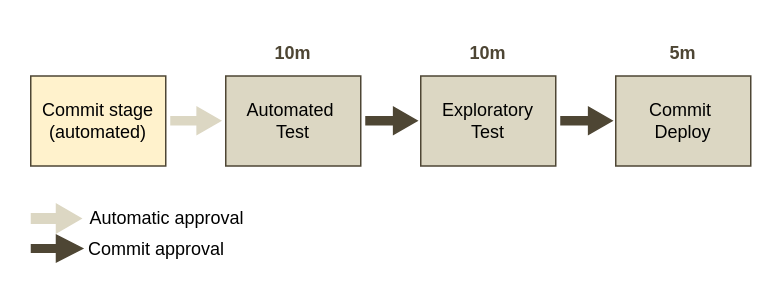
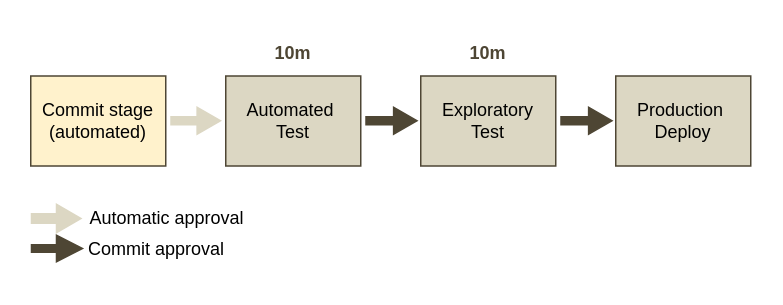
  <mxCell id="0" />
  <mxCell id="1" parent="0" />
  <mxCell id="2" value="Commit stage&lt;div&gt;(automated)&lt;/div&gt;" style="rounded=0;whiteSpace=wrap;html=1;strokeColor=#4E4634;fillColor=#fff2cc;" vertex="1" parent="1"><mxGeometry x="20" y="50" width="90" height="60" as="geometry" /></mxCell>
  <mxCell id="3" value="Automated&amp;nbsp;&lt;div&gt;Test&lt;/div&gt;" style="rounded=0;whiteSpace=wrap;html=1;strokeColor=#4E4634;fillColor=#DCD7C3;" vertex="1" parent="1"><mxGeometry x="150" y="50" width="90" height="60" as="geometry" /></mxCell>
  <mxCell id="4" value="Exploratory&lt;div&gt;Test&lt;/div&gt;" style="rounded=0;whiteSpace=wrap;html=1;strokeColor=#4E4634;fillColor=#DCD7C3;" vertex="1" parent="1"><mxGeometry x="280" y="50" width="90" height="60" as="geometry" /></mxCell>
- <mxCell id="5" value="Commit&amp;nbsp;&lt;div&gt;Deploy&lt;/div&gt;" style="rounded=0;whiteSpace=wrap;html=1;strokeColor=#4E4634;fillColor=#DCD7C3;" vertex="1" parent="1"><mxGeometry x="410" y="50" width="90" height="60" as="geometry" /></mxCell>
+ <mxCell id="5" value="Production&amp;nbsp;&lt;div&gt;Deploy&lt;/div&gt;" style="rounded=0;whiteSpace=wrap;html=1;strokeColor=#4E4634;fillColor=#DCD7C3;" vertex="1" parent="1"><mxGeometry x="410" y="50" width="90" height="60" as="geometry" /></mxCell>
  <mxCell id="6" value="" style="shape=flexArrow;endArrow=classic;html=1;rounded=0;strokeColor=#DCD7C3;startWidth=11.538;endWidth=11.538;startSize=6.665;endSize=4.864;fillColor=#DCD7C3;width=5.357;exitX=1.029;exitY=0.519;exitDx=0;exitDy=0;exitPerimeter=0;entryX=-0.028;entryY=0.511;entryDx=0;entryDy=0;entryPerimeter=0;" edge="1" parent="1"><mxGeometry width="50" height="50" relative="1" as="geometry"><mxPoint x="113" y="79.84" as="sourcePoint" /><mxPoint x="147" y="79.84" as="targetPoint" /></mxGeometry></mxCell>
  <mxCell id="7" value="" style="shape=flexArrow;endArrow=classic;html=1;rounded=0;strokeColor=#4E4634;startWidth=11.538;endWidth=11.538;startSize=6.665;endSize=4.864;fillColor=#4E4634;width=5.357;exitX=1.025;exitY=0.509;exitDx=0;exitDy=0;exitPerimeter=0;entryX=-0.029;entryY=0.513;entryDx=0;entryDy=0;entryPerimeter=0;" edge="1" parent="1"><mxGeometry width="50" height="50" relative="1" as="geometry"><mxPoint x="243" y="79.79" as="sourcePoint" /><mxPoint x="278" y="79.79" as="targetPoint" /></mxGeometry></mxCell>
  <mxCell id="8" value="" style="shape=flexArrow;endArrow=classic;html=1;rounded=0;strokeColor=#4E4634;startWidth=11.538;endWidth=11.538;startSize=6.665;endSize=4.864;fillColor=#4E4634;width=5.357;exitX=1.025;exitY=0.509;exitDx=0;exitDy=0;exitPerimeter=0;entryX=-0.029;entryY=0.513;entryDx=0;entryDy=0;entryPerimeter=0;" edge="1" parent="1"><mxGeometry width="50" height="50" relative="1" as="geometry"><mxPoint x="373" y="79.79" as="sourcePoint" /><mxPoint x="408" y="79.79" as="targetPoint" /></mxGeometry></mxCell>
  <mxCell id="9" value="" style="shape=flexArrow;endArrow=classic;html=1;rounded=0;strokeColor=#DCD7C3;startWidth=11.538;endWidth=11.538;startSize=6.665;endSize=5.11;fillColor=#DCD7C3;width=6.479;exitX=1.029;exitY=0.519;exitDx=0;exitDy=0;exitPerimeter=0;entryX=-0.028;entryY=0.511;entryDx=0;entryDy=0;entryPerimeter=0;" edge="1" parent="1"><mxGeometry width="50" height="50" relative="1" as="geometry"><mxPoint x="20" y="145" as="sourcePoint" /><mxPoint x="54" y="145" as="targetPoint" /></mxGeometry></mxCell>
  <mxCell id="10" value="" style="shape=flexArrow;endArrow=classic;html=1;rounded=0;strokeColor=#4E4634;startWidth=11.538;endWidth=11.538;startSize=6.665;endSize=5.445;fillColor=#4E4634;width=5.07;exitX=1.025;exitY=0.509;exitDx=0;exitDy=0;exitPerimeter=0;entryX=-0.029;entryY=0.513;entryDx=0;entryDy=0;entryPerimeter=0;" edge="1" parent="1"><mxGeometry width="50" height="50" relative="1" as="geometry"><mxPoint x="20" y="165" as="sourcePoint" /><mxPoint x="55" y="165" as="targetPoint" /></mxGeometry></mxCell>
  <mxCell id="11" value="Automatic approval" style="text;html=1;align=center;verticalAlign=middle;whiteSpace=wrap;rounded=0;" vertex="1" parent="1"><mxGeometry x="41" y="130" width="140" height="30" as="geometry" /></mxCell>
  <mxCell id="12" value="Commit approval" style="text;html=1;align=center;verticalAlign=middle;whiteSpace=wrap;rounded=0;" vertex="1" parent="1"><mxGeometry x="34" y="151" width="140" height="30" as="geometry" /></mxCell>
  <mxCell id="13" value="&lt;font color=&quot;#4e4634&quot;&gt;&lt;b&gt;10m&lt;/b&gt;&lt;/font&gt;" style="text;html=1;align=center;verticalAlign=middle;whiteSpace=wrap;rounded=0;" vertex="1" parent="1"><mxGeometry x="165" y="20" width="60" height="30" as="geometry" /></mxCell>
  <mxCell id="14" value="&lt;font color=&quot;#4e4634&quot;&gt;&lt;b&gt;10m&lt;/b&gt;&lt;/font&gt;" style="text;html=1;align=center;verticalAlign=middle;whiteSpace=wrap;rounded=0;" vertex="1" parent="1"><mxGeometry x="295" y="20" width="60" height="30" as="geometry" /></mxCell>
- <mxCell id="15" value="&lt;font color=&quot;#4e4634&quot;&gt;&lt;b&gt;5m&lt;/b&gt;&lt;/font&gt;" style="text;html=1;align=center;verticalAlign=middle;whiteSpace=wrap;rounded=0;" vertex="1" parent="1"><mxGeometry x="425" y="20" width="60" height="30" as="geometry" /></mxCell>
